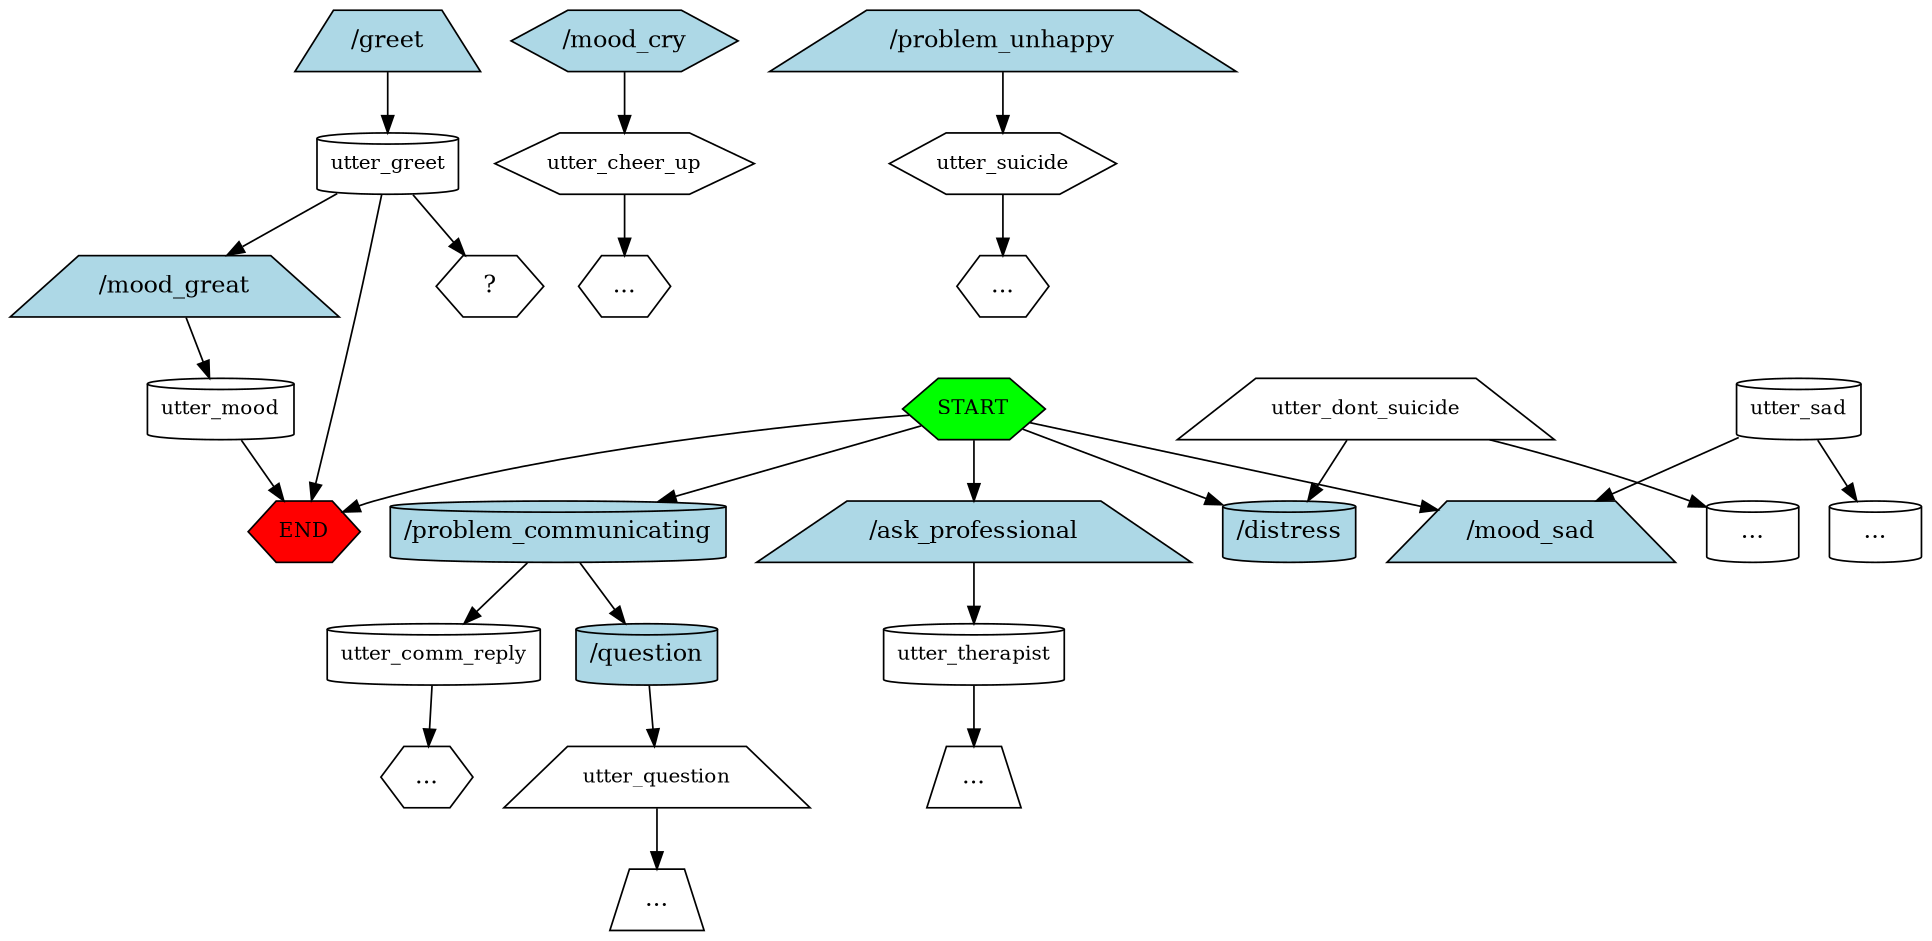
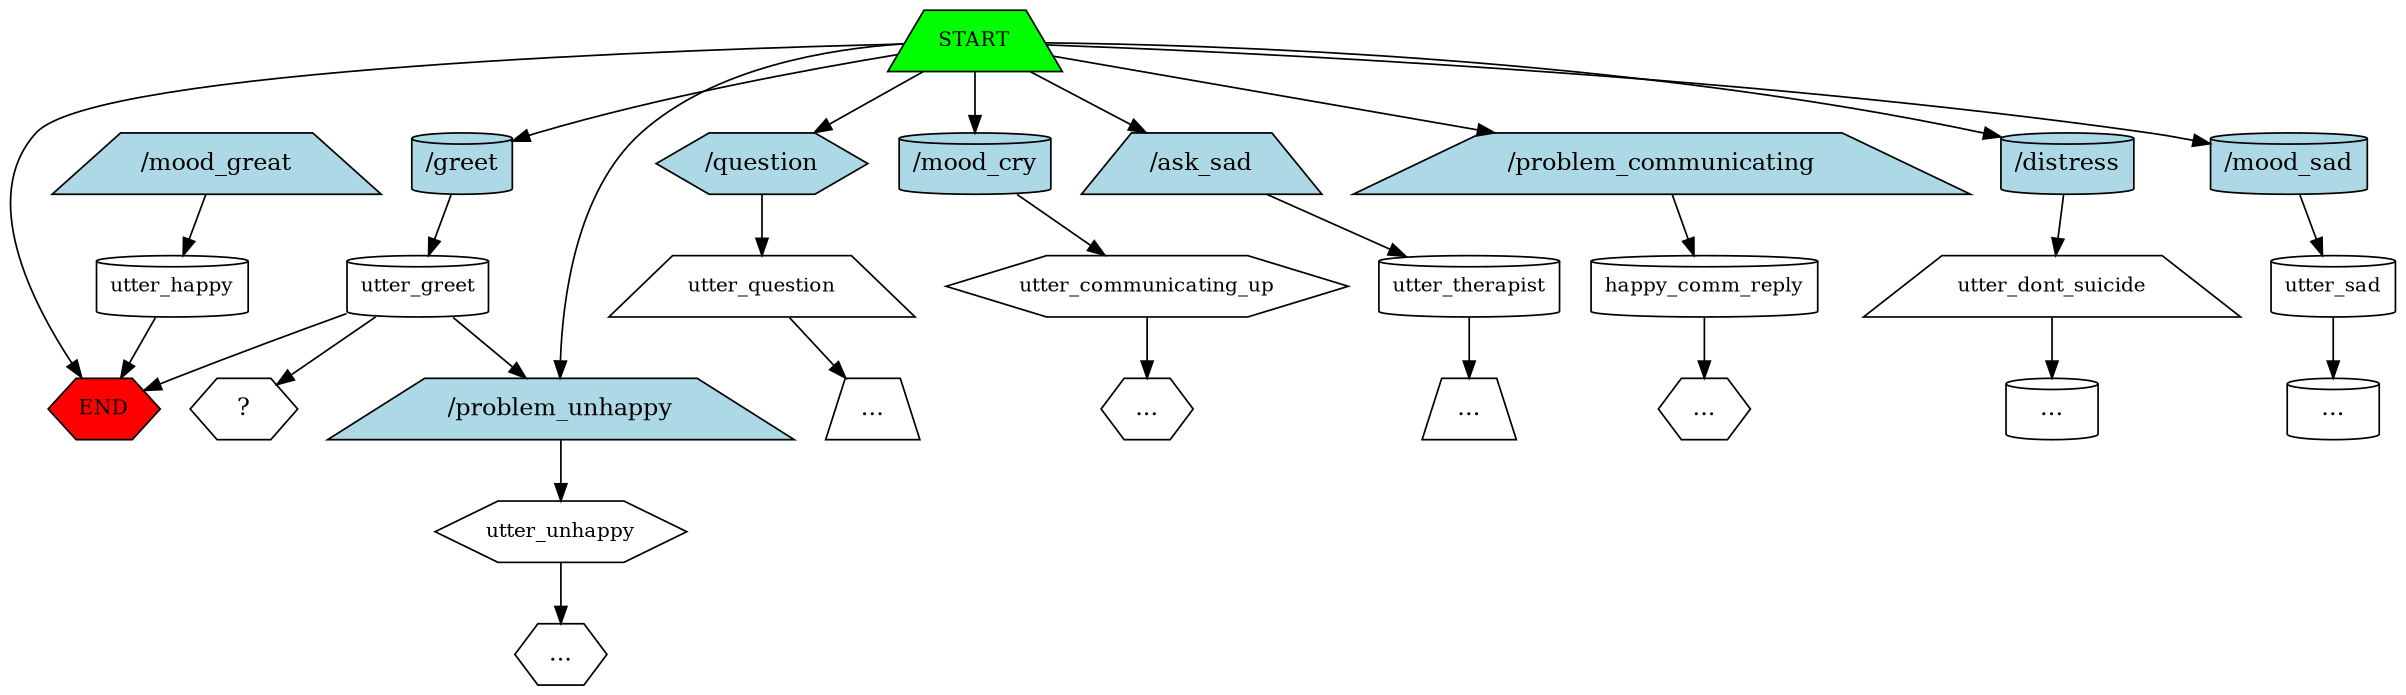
  digraph {
    node [shape=cylinder]
-   n1 [fillcolor=green fontsize=12 label=START shape=hexagon style=filled]
+   n1 [fillcolor=green fontsize=12 label=START shape=trapezium style=filled]
    n2 [fillcolor=red fontsize=12 label=END shape=hexagon style=filled]
-   n3 [fillcolor=lightblue label="/question" style=filled]
-   n4 [fillcolor=lightblue label="/mood_cry" shape=hexagon style=filled]
-   n5 [fillcolor=lightblue label="/ask_professional" shape=trapezium style=filled]
-   n6 [fillcolor=lightblue label="/problem_communicating" style=filled]
+   n3 [fillcolor=lightblue label="/question" shape=hexagon style=filled]
+   n4 [fillcolor=lightblue label="/mood_cry" style=filled]
+   n5 [fillcolor=lightblue label="/ask_sad" shape=trapezium style=filled]
+   n6 [fillcolor=lightblue label="/problem_communicating" shape=trapezium style=filled]
    n7 [fillcolor=lightblue label="/distress" style=filled]
-   n8 [fillcolor=lightblue label="/greet" shape=trapezium style=filled]
+   n8 [fillcolor=lightblue label="/greet" style=filled]
    n9 [fillcolor=lightblue label="/problem_unhappy" shape=trapezium style=filled]
-   n10 [fillcolor=lightblue label="/mood_sad" shape=trapezium style=filled]
+   n10 [fillcolor=lightblue label="/mood_sad" style=filled]
    n11 [fontsize=12 label=utter_question shape=trapezium]
-   n12 [fontsize=12 label=utter_cheer_up shape=hexagon]
+   n12 [fontsize=12 label=utter_communicating_up shape=hexagon]
    n13 [fontsize=12 label=utter_therapist]
-   n14 [fontsize=12 label=utter_comm_reply]
+   n14 [fontsize=12 label=happy_comm_reply]
    n15 [fontsize=12 label=utter_dont_suicide shape=trapezium]
    n16 [fontsize=12 label=utter_greet]
-   n17 [fontsize=12 label=utter_suicide shape=hexagon]
+   n17 [fontsize=12 label=utter_unhappy shape=hexagon]
    n18 [fontsize=12 label=utter_sad]
    n19 [label="..." shape=trapezium]
    n20 [label="..." shape=hexagon]
    n21 [label="..." shape=trapezium]
    n22 [label="..." shape=hexagon]
    n23 [label="..."]
    n24 [label="  ?  " shape=hexagon]
    n25 [fillcolor=lightblue label="/mood_great" shape=trapezium style=filled]
-   n26 [fontsize=12 label=utter_mood]
+   n26 [fontsize=12 label=utter_happy]
    n27 [label="..." shape=hexagon]
    n28 [label="..."]
    n1 -> n2
-   n6 -> n3
+   n1 -> n3
+   n1 -> n4
    n1 -> n5
    n1 -> n6
    n1 -> n7
+   n1 -> n8
+   n1 -> n9
    n1 -> n10
    n3 -> n11
    n4 -> n12
    n5 -> n13
    n6 -> n14
-   n15 -> n7
+   n7 -> n15
    n8 -> n16
    n9 -> n17
-   n18 -> n10
+   n10 -> n18
    n11 -> n19
    n12 -> n20
    n13 -> n21
    n14 -> n22
    n15 -> n23
    n16 -> n2
    n16 -> n24
-   n16 -> n25
+   n16 -> n9
    n17 -> n27
    n18 -> n28
    n25 -> n26
    n26 -> n2
  }
